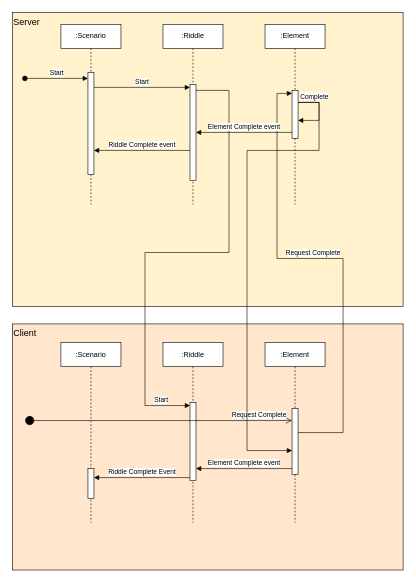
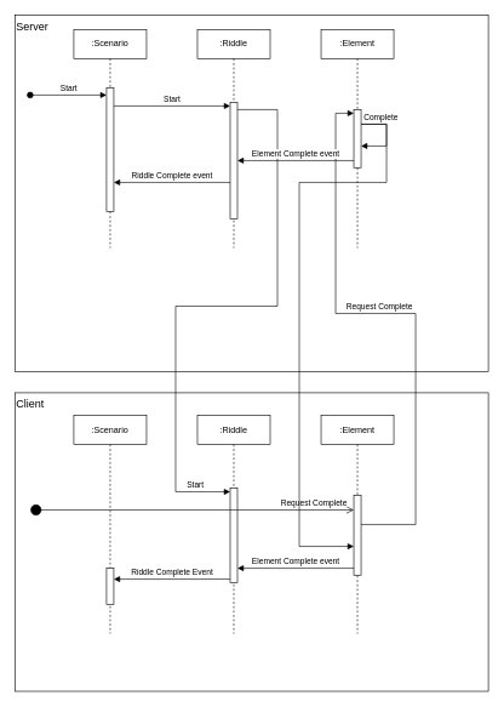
  <mxCell id="0" />
  <mxCell id="1" parent="0" />
- <mxCell id="2" value="Server" style="rounded=0;whiteSpace=wrap;html=1;verticalAlign=top;align=left;fontSize=15;fillColor=#fff2cc;" vertex="1" parent="1"><mxGeometry x="20" y="20" width="651" height="490" as="geometry" /></mxCell>
+ <mxCell id="2" value="Server" style="rounded=0;whiteSpace=wrap;html=1;verticalAlign=top;align=left;fontSize=15;" vertex="1" parent="1"><mxGeometry x="20" y="20" width="651" height="490" as="geometry" /></mxCell>
  <mxCell id="3" value=":Scenario" style="shape=umlLifeline;perimeter=lifelinePerimeter;whiteSpace=wrap;html=1;container=1;dropTarget=0;collapsible=0;recursiveResize=0;outlineConnect=0;portConstraint=eastwest;newEdgeStyle={&quot;curved&quot;:0,&quot;rounded&quot;:0};" vertex="1" parent="1"><mxGeometry x="101" y="40" width="100" height="300" as="geometry" /></mxCell>
  <mxCell id="4" value="" style="html=1;points=[[0,0,0,0,5],[0,1,0,0,-5],[1,0,0,0,5],[1,1,0,0,-5]];perimeter=orthogonalPerimeter;outlineConnect=0;targetShapes=umlLifeline;portConstraint=eastwest;newEdgeStyle={&quot;curved&quot;:0,&quot;rounded&quot;:0};" vertex="1" parent="3"><mxGeometry x="45" y="80" width="10" height="170" as="geometry" /></mxCell>
  <mxCell id="5" value=":Riddle" style="shape=umlLifeline;perimeter=lifelinePerimeter;whiteSpace=wrap;html=1;container=1;dropTarget=0;collapsible=0;recursiveResize=0;outlineConnect=0;portConstraint=eastwest;newEdgeStyle={&quot;curved&quot;:0,&quot;rounded&quot;:0};" vertex="1" parent="1"><mxGeometry x="271" y="40" width="100" height="300" as="geometry" /></mxCell>
  <mxCell id="6" value="" style="html=1;points=[[0,0,0,0,5],[0,1,0,0,-5],[1,0,0,0,5],[1,1,0,0,-5]];perimeter=orthogonalPerimeter;outlineConnect=0;targetShapes=umlLifeline;portConstraint=eastwest;newEdgeStyle={&quot;curved&quot;:0,&quot;rounded&quot;:0};" vertex="1" parent="5"><mxGeometry x="45" y="100" width="10" height="160" as="geometry" /></mxCell>
  <mxCell id="7" value=":Element" style="shape=umlLifeline;perimeter=lifelinePerimeter;whiteSpace=wrap;html=1;container=1;dropTarget=0;collapsible=0;recursiveResize=0;outlineConnect=0;portConstraint=eastwest;newEdgeStyle={&quot;curved&quot;:0,&quot;rounded&quot;:0};" vertex="1" parent="1"><mxGeometry x="441" y="40" width="100" height="300" as="geometry" /></mxCell>
  <mxCell id="8" value="" style="html=1;points=[[0,0,0,0,5],[0,1,0,0,-5],[1,0,0,0,5],[1,1,0,0,-5]];perimeter=orthogonalPerimeter;outlineConnect=0;targetShapes=umlLifeline;portConstraint=eastwest;newEdgeStyle={&quot;curved&quot;:0,&quot;rounded&quot;:0};" vertex="1" parent="7"><mxGeometry x="45" y="110" width="10" height="80" as="geometry" /></mxCell>
  <mxCell id="9" value="Start" style="html=1;verticalAlign=bottom;startArrow=oval;startFill=1;endArrow=block;startSize=8;curved=0;rounded=0;" edge="1" parent="1" target="4"><mxGeometry width="60" relative="1" as="geometry"><mxPoint x="41" y="130" as="sourcePoint" /><mxPoint x="101" y="130" as="targetPoint" /></mxGeometry></mxCell>
  <mxCell id="10" value="Start" style="html=1;verticalAlign=bottom;endArrow=block;curved=0;rounded=0;entryX=0;entryY=0;entryDx=0;entryDy=5;entryPerimeter=0;" edge="1" parent="1" source="4" target="6"><mxGeometry width="80" relative="1" as="geometry"><mxPoint x="151" y="150" as="sourcePoint" /><mxPoint x="231" y="150" as="targetPoint" /></mxGeometry></mxCell>
- <mxCell id="11" value="Client" style="rounded=0;whiteSpace=wrap;html=1;verticalAlign=top;align=left;fontSize=15;fillColor=#ffe6cc;" vertex="1" parent="1"><mxGeometry x="20" y="539" width="651" height="410" as="geometry" /></mxCell>
+ <mxCell id="11" value="Client" style="rounded=0;whiteSpace=wrap;html=1;verticalAlign=top;align=left;fontSize=15;" vertex="1" parent="1"><mxGeometry x="20" y="539" width="651" height="410" as="geometry" /></mxCell>
  <mxCell id="12" value=":Scenario" style="shape=umlLifeline;perimeter=lifelinePerimeter;whiteSpace=wrap;html=1;container=1;dropTarget=0;collapsible=0;recursiveResize=0;outlineConnect=0;portConstraint=eastwest;newEdgeStyle={&quot;curved&quot;:0,&quot;rounded&quot;:0};" vertex="1" parent="1"><mxGeometry x="101" y="570" width="100" height="300" as="geometry" /></mxCell>
  <mxCell id="13" value="" style="html=1;points=[[0,0,0,0,5],[0,1,0,0,-5],[1,0,0,0,5],[1,1,0,0,-5]];perimeter=orthogonalPerimeter;outlineConnect=0;targetShapes=umlLifeline;portConstraint=eastwest;newEdgeStyle={&quot;curved&quot;:0,&quot;rounded&quot;:0};" vertex="1" parent="12"><mxGeometry x="45" y="210" width="10" height="50" as="geometry" /></mxCell>
  <mxCell id="14" value=":Riddle" style="shape=umlLifeline;perimeter=lifelinePerimeter;whiteSpace=wrap;html=1;container=1;dropTarget=0;collapsible=0;recursiveResize=0;outlineConnect=0;portConstraint=eastwest;newEdgeStyle={&quot;curved&quot;:0,&quot;rounded&quot;:0};" vertex="1" parent="1"><mxGeometry x="271" y="570" width="100" height="300" as="geometry" /></mxCell>
  <mxCell id="15" value="" style="html=1;points=[[0,0,0,0,5],[0,1,0,0,-5],[1,0,0,0,5],[1,1,0,0,-5]];perimeter=orthogonalPerimeter;outlineConnect=0;targetShapes=umlLifeline;portConstraint=eastwest;newEdgeStyle={&quot;curved&quot;:0,&quot;rounded&quot;:0};" vertex="1" parent="14"><mxGeometry x="45" y="100" width="10" height="130" as="geometry" /></mxCell>
  <mxCell id="16" value=":Element" style="shape=umlLifeline;perimeter=lifelinePerimeter;whiteSpace=wrap;html=1;container=1;dropTarget=0;collapsible=0;recursiveResize=0;outlineConnect=0;portConstraint=eastwest;newEdgeStyle={&quot;curved&quot;:0,&quot;rounded&quot;:0};" vertex="1" parent="1"><mxGeometry x="441" y="570" width="100" height="300" as="geometry" /></mxCell>
  <mxCell id="17" value="" style="html=1;points=[[0,0,0,0,5],[0,1,0,0,-5],[1,0,0,0,5],[1,1,0,0,-5]];perimeter=orthogonalPerimeter;outlineConnect=0;targetShapes=umlLifeline;portConstraint=eastwest;newEdgeStyle={&quot;curved&quot;:0,&quot;rounded&quot;:0};" vertex="1" parent="16"><mxGeometry x="45" y="110" width="10" height="110" as="geometry" /></mxCell>
  <mxCell id="18" value="Start" style="html=1;verticalAlign=bottom;endArrow=block;curved=0;rounded=0;entryX=0;entryY=0;entryDx=0;entryDy=5;entryPerimeter=0;" edge="1" parent="1" source="6" target="15"><mxGeometry x="0.878" width="80" relative="1" as="geometry"><mxPoint x="241" y="150" as="sourcePoint" /><mxPoint x="231" y="730" as="targetPoint" /><Array as="points"><mxPoint x="381" y="150" /><mxPoint x="381" y="420" /><mxPoint x="241" y="420" /><mxPoint x="241" y="675" /></Array><mxPoint as="offset" /></mxGeometry></mxCell>
  <mxCell id="19" value="Request Complete" style="html=1;verticalAlign=bottom;startArrow=circle;startFill=1;endArrow=open;startSize=6;endSize=8;curved=0;rounded=0;" edge="1" parent="1" target="17"><mxGeometry x="0.753" width="80" relative="1" as="geometry"><mxPoint x="41" y="700" as="sourcePoint" /><mxPoint x="121" y="700" as="targetPoint" /><mxPoint as="offset" /></mxGeometry></mxCell>
  <mxCell id="20" value="Request Complete" style="html=1;verticalAlign=bottom;endArrow=block;curved=0;rounded=0;entryX=0;entryY=0;entryDx=0;entryDy=5;entryPerimeter=0;" edge="1" parent="1" source="17" target="8"><mxGeometry x="0.071" width="80" relative="1" as="geometry"><mxPoint x="331" y="590" as="sourcePoint" /><mxPoint x="411" y="590" as="targetPoint" /><Array as="points"><mxPoint x="571" y="720" /><mxPoint x="571" y="430" /><mxPoint x="461" y="430" /><mxPoint x="461" y="155" /></Array><mxPoint as="offset" /></mxGeometry></mxCell>
  <mxCell id="21" value="Complete" style="html=1;align=left;spacingLeft=2;endArrow=block;rounded=0;edgeStyle=orthogonalEdgeStyle;curved=0;rounded=0;" edge="1" target="8" parent="1"><mxGeometry x="-1" y="10" relative="1" as="geometry"><mxPoint x="496" y="170" as="sourcePoint" /><Array as="points"><mxPoint x="531" y="170" /><mxPoint x="531" y="200" /></Array><mxPoint x="506" y="200" as="targetPoint" /><mxPoint as="offset" /></mxGeometry></mxCell>
  <mxCell id="22" value="" style="html=1;verticalAlign=bottom;endArrow=block;curved=0;rounded=0;" edge="1" parent="1" target="17"><mxGeometry x="0.914" width="80" relative="1" as="geometry"><mxPoint x="496" y="170" as="sourcePoint" /><mxPoint x="486" y="690" as="targetPoint" /><Array as="points"><mxPoint x="531" y="170" /><mxPoint x="531" y="250" /><mxPoint x="411" y="250" /><mxPoint x="411" y="750" /></Array><mxPoint as="offset" /></mxGeometry></mxCell>
  <mxCell id="23" value="Element Complete event" style="html=1;verticalAlign=bottom;endArrow=block;curved=0;rounded=0;" edge="1" parent="1" source="17"><mxGeometry width="80" relative="1" as="geometry"><mxPoint x="491" y="780" as="sourcePoint" /><mxPoint x="326" y="780" as="targetPoint" /></mxGeometry></mxCell>
  <mxCell id="24" value="Riddle Complete Event" style="html=1;verticalAlign=bottom;endArrow=block;curved=0;rounded=0;exitX=0;exitY=1;exitDx=0;exitDy=-5;exitPerimeter=0;" edge="1" parent="1" source="15" target="13"><mxGeometry width="80" relative="1" as="geometry"><mxPoint x="191" y="800" as="sourcePoint" /><mxPoint x="271" y="800" as="targetPoint" /></mxGeometry></mxCell>
  <mxCell id="25" value="Element Complete event" style="html=1;verticalAlign=bottom;endArrow=block;curved=0;rounded=0;" edge="1" parent="1"><mxGeometry width="80" relative="1" as="geometry"><mxPoint x="486" y="220" as="sourcePoint" /><mxPoint x="326" y="220" as="targetPoint" /></mxGeometry></mxCell>
  <mxCell id="26" value="Riddle Complete event" style="html=1;verticalAlign=bottom;endArrow=block;curved=0;rounded=0;" edge="1" parent="1"><mxGeometry width="80" relative="1" as="geometry"><mxPoint x="316" y="250" as="sourcePoint" /><mxPoint x="156" y="250" as="targetPoint" /></mxGeometry></mxCell>
